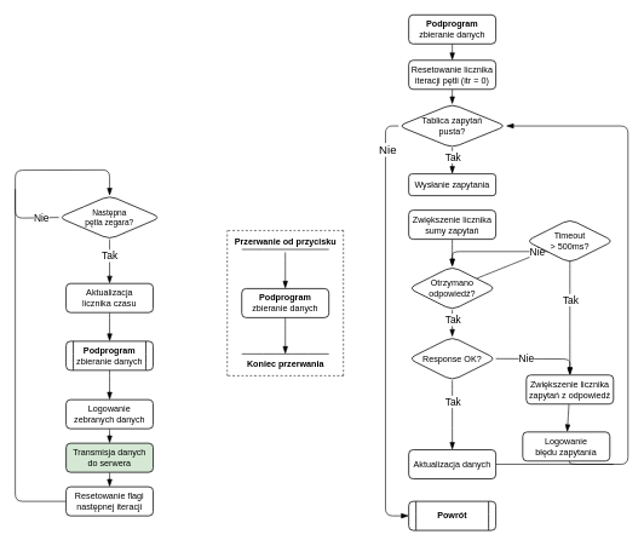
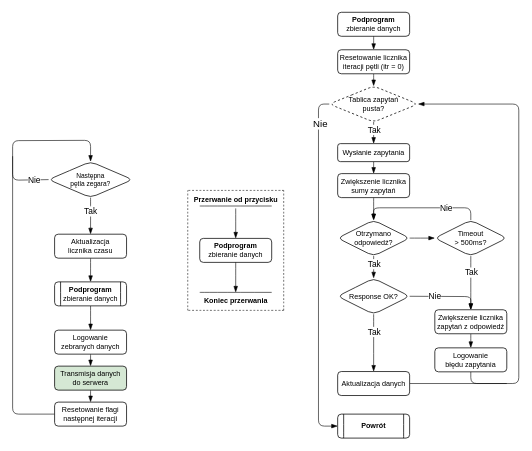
  <mxCell id="0" />
  <mxCell id="1" parent="0" />
  <mxCell id="2" style="edgeStyle=none;curved=1;rounded=0;orthogonalLoop=1;jettySize=auto;html=1;fontSize=12;startSize=8;endSize=8;fontFamily=Arimo;endArrow=blockThin;endFill=1;" parent="1" source="4" target="50" edge="1"><mxGeometry relative="1" as="geometry"><mxPoint x="150" y="363.5" as="targetPoint" /></mxGeometry></mxCell>
  <mxCell id="3" value="Tak" style="edgeLabel;html=1;align=center;verticalAlign=middle;resizable=0;points=[];fontSize=14;fontFamily=Arimo;" parent="2" vertex="1" connectable="0"><mxGeometry x="-0.264" y="-1" relative="1" as="geometry"><mxPoint as="offset" /></mxGeometry></mxCell>
  <mxCell id="4" value="Następna&lt;br style=&quot;font-size: 11px;&quot;&gt;pętla zegara?" style="rhombus;whiteSpace=wrap;html=1;fontFamily=Arimo;fontSize=11;strokeWidth=1.25;rounded=1;" parent="1" vertex="1"><mxGeometry x="80" y="269" width="140" height="60" as="geometry" /></mxCell>
  <mxCell id="5" style="edgeStyle=none;curved=1;rounded=0;orthogonalLoop=1;jettySize=auto;html=1;exitX=0.5;exitY=1;exitDx=0;exitDy=0;entryX=0.5;entryY=0;entryDx=0;entryDy=0;fontSize=12;startSize=8;endSize=8;fontFamily=Arimo;endArrow=blockThin;endFill=1;" parent="1" source="6" target="24" edge="1"><mxGeometry relative="1" as="geometry" /></mxCell>
  <mxCell id="6" value="Resetowanie licznika&lt;br&gt;iteracji pętli (itr = 0)" style="rounded=1;whiteSpace=wrap;html=1;fontSize=12;glass=0;strokeWidth=1.25;shadow=0;fontFamily=Arimo;container=0;" parent="1" vertex="1"><mxGeometry x="562" y="82.5" width="120" height="40" as="geometry" /></mxCell>
+ <mxCell id="7" style="edgeStyle=none;curved=1;rounded=0;orthogonalLoop=1;jettySize=auto;html=1;fontSize=12;startSize=8;endSize=8;fontFamily=Arimo;endArrow=blockThin;endFill=1;" parent="1" source="8" target="59" edge="1"><mxGeometry relative="1" as="geometry"><mxPoint x="584" y="319" as="targetPoint" /></mxGeometry></mxCell>
  <mxCell id="8" value="Wysłanie zapytania" style="rounded=1;whiteSpace=wrap;html=1;fontSize=12;glass=0;strokeWidth=1.25;shadow=0;fontFamily=Arimo;container=0;" parent="1" vertex="1"><mxGeometry x="562" y="239" width="120" height="30" as="geometry" /></mxCell>
  <mxCell id="9" style="edgeStyle=none;curved=1;rounded=0;orthogonalLoop=1;jettySize=auto;html=1;fontSize=12;startSize=8;endSize=8;fontFamily=Arimo;endArrow=blockThin;endFill=1;" parent="1" source="10" edge="1"><mxGeometry relative="1" as="geometry"><mxPoint x="392" y="397" as="targetPoint" /></mxGeometry></mxCell>
  <mxCell id="10" value="Przerwanie od przycisku" style="text;html=1;align=center;verticalAlign=middle;resizable=0;points=[];autosize=1;strokeColor=none;fillColor=none;fontSize=12;fontFamily=Arimo;fontStyle=1;container=0;rounded=1;" parent="1" vertex="1"><mxGeometry x="312" y="317" width="160" height="30" as="geometry" /></mxCell>
  <mxCell id="11" value="" style="endArrow=none;html=1;rounded=1;fontSize=12;startSize=8;endSize=8;curved=1;fontFamily=Arimo;" parent="1" edge="1"><mxGeometry width="50" height="50" relative="1" as="geometry"><mxPoint x="332" y="343" as="sourcePoint" /><mxPoint x="452" y="343" as="targetPoint" /></mxGeometry></mxCell>
  <mxCell id="12" value="" style="endArrow=none;html=1;rounded=1;fontSize=12;startSize=8;endSize=8;curved=1;fontFamily=Arimo;" parent="1" edge="1"><mxGeometry width="50" height="50" relative="1" as="geometry"><mxPoint x="332" y="487" as="sourcePoint" /><mxPoint x="452" y="487" as="targetPoint" /></mxGeometry></mxCell>
  <mxCell id="13" value="Koniec przerwania" style="text;html=1;align=center;verticalAlign=middle;resizable=0;points=[];autosize=1;strokeColor=none;fillColor=none;fontSize=12;fontFamily=Arimo;fontStyle=1;container=0;rounded=1;" parent="1" vertex="1"><mxGeometry x="327" y="487" width="130" height="30" as="geometry" /></mxCell>
  <mxCell id="14" value="" style="group;rounded=1;fontFamily=Arimo;" parent="1" vertex="1" connectable="0"><mxGeometry x="312" y="317" width="160" height="200" as="geometry" /></mxCell>
  <mxCell id="15" value="" style="endArrow=none;dashed=1;html=1;rounded=1;fontSize=12;startSize=8;endSize=8;curved=1;fontFamily=Arimo;" parent="14" edge="1"><mxGeometry width="50" height="50" relative="1" as="geometry"><mxPoint y="200" as="sourcePoint" /><mxPoint as="targetPoint" /></mxGeometry></mxCell>
  <mxCell id="16" value="" style="endArrow=none;dashed=1;html=1;rounded=1;fontSize=12;startSize=8;endSize=8;curved=1;fontFamily=Arimo;" parent="14" edge="1"><mxGeometry width="50" height="50" relative="1" as="geometry"><mxPoint x="160" y="200" as="sourcePoint" /><mxPoint x="160" as="targetPoint" /></mxGeometry></mxCell>
  <mxCell id="17" value="" style="endArrow=none;dashed=1;html=1;rounded=1;fontSize=12;startSize=8;endSize=8;curved=1;fontFamily=Arimo;" parent="14" edge="1"><mxGeometry width="50" height="50" relative="1" as="geometry"><mxPoint x="160" y="200" as="sourcePoint" /><mxPoint y="200" as="targetPoint" /></mxGeometry></mxCell>
  <mxCell id="18" value="" style="endArrow=none;dashed=1;html=1;rounded=1;fontSize=12;startSize=8;endSize=8;curved=1;fontFamily=Arimo;" parent="14" edge="1"><mxGeometry width="50" height="50" relative="1" as="geometry"><mxPoint x="160" as="sourcePoint" /><mxPoint as="targetPoint" /></mxGeometry></mxCell>
  <mxCell id="19" value="&lt;b&gt;Podprogram&lt;br&gt;&lt;/b&gt;zbieranie danych" style="rounded=1;whiteSpace=wrap;html=1;fontSize=12;glass=0;strokeWidth=1.25;shadow=0;fontFamily=Arimo;container=0;" parent="14" vertex="1"><mxGeometry x="20" y="80" width="120" height="40" as="geometry" /></mxCell>
  <mxCell id="20" style="edgeStyle=none;curved=1;rounded=0;orthogonalLoop=1;jettySize=auto;html=1;exitX=0.5;exitY=1;exitDx=0;exitDy=0;fontSize=12;startSize=8;endSize=8;fontFamily=Arimo;endArrow=blockThin;endFill=1;" parent="1" source="24" target="8" edge="1"><mxGeometry relative="1" as="geometry" /></mxCell>
  <mxCell id="21" value="Tak" style="edgeLabel;html=1;align=center;verticalAlign=middle;resizable=0;points=[];fontSize=14;fontFamily=Arimo;" parent="20" vertex="1" connectable="0"><mxGeometry x="-0.429" relative="1" as="geometry"><mxPoint y="2" as="offset" /></mxGeometry></mxCell>
  <mxCell id="22" style="edgeStyle=none;rounded=1;orthogonalLoop=1;jettySize=auto;html=1;exitX=0;exitY=0.5;exitDx=0;exitDy=0;fontSize=12;startSize=8;endSize=8;entryX=0;entryY=0.5;entryDx=0;entryDy=0;fontFamily=Arimo;endArrow=blockThin;endFill=1;" parent="1" source="24" target="64" edge="1"><mxGeometry relative="1" as="geometry"><mxPoint x="550" y="690" as="targetPoint" /><Array as="points"><mxPoint x="530" y="173" /><mxPoint x="530" y="710" /></Array></mxGeometry></mxCell>
  <mxCell id="23" value="Nie" style="edgeLabel;html=1;align=center;verticalAlign=middle;resizable=0;points=[];fontSize=16;fontFamily=Arimo;" parent="22" vertex="1" connectable="0"><mxGeometry x="-0.895" y="2" relative="1" as="geometry"><mxPoint y="19" as="offset" /></mxGeometry></mxCell>
- <mxCell id="24" value="Tablica zapytań&lt;br&gt;pusta?" style="rhombus;whiteSpace=wrap;html=1;fontFamily=Arimo;fontSize=12;strokeWidth=1.25;rounded=1;" parent="1" vertex="1"><mxGeometry x="548" y="143" width="148" height="60" as="geometry" /></mxCell>
+ <mxCell id="24" value="Tablica zapytań&lt;br&gt;pusta?" style="rhombus;whiteSpace=wrap;html=1;fontFamily=Arimo;fontSize=12;strokeWidth=1.25;rounded=1;dashed=1;" parent="1" vertex="1"><mxGeometry x="548" y="143" width="148" height="60" as="geometry" /></mxCell>
  <mxCell id="25" style="edgeStyle=none;curved=1;rounded=0;orthogonalLoop=1;jettySize=auto;html=1;fontSize=12;startSize=8;endSize=8;fontFamily=Arimo;endArrow=blockThin;endFill=1;" parent="1" source="26" target="55" edge="1"><mxGeometry relative="1" as="geometry" /></mxCell>
  <mxCell id="26" value="Logowanie&lt;br&gt;zebranych danych" style="rounded=1;whiteSpace=wrap;html=1;fontSize=12;glass=0;strokeWidth=1.25;shadow=0;fontFamily=Arimo;container=0;" parent="1" vertex="1"><mxGeometry x="90" y="550" width="120" height="40" as="geometry" /></mxCell>
  <mxCell id="27" value="" style="endArrow=none;html=1;rounded=1;fontSize=12;startSize=8;endSize=8;exitX=0;exitY=0.5;exitDx=0;exitDy=0;endFill=0;fontFamily=Arimo;" parent="1" source="4" edge="1"><mxGeometry relative="1" as="geometry"><mxPoint x="-88" y="323.5" as="sourcePoint" /><mxPoint x="20" y="260" as="targetPoint" /><Array as="points"><mxPoint x="20" y="300" /></Array></mxGeometry></mxCell>
  <mxCell id="28" value="Nie" style="edgeLabel;resizable=0;html=1;align=center;verticalAlign=middle;fontSize=14;fontFamily=Arimo;" parent="27" connectable="0" vertex="1"><mxGeometry relative="1" as="geometry"><mxPoint x="25" as="offset" /></mxGeometry></mxCell>
  <mxCell id="29" style="edgeStyle=none;curved=1;rounded=0;orthogonalLoop=1;jettySize=auto;html=1;fontSize=12;startSize=8;endSize=8;fontFamily=Arimo;endArrow=blockThin;endFill=1;" parent="1" source="32" target="37" edge="1"><mxGeometry relative="1" as="geometry" /></mxCell>
  <mxCell id="30" style="edgeStyle=none;curved=1;rounded=0;orthogonalLoop=1;jettySize=auto;html=1;fontSize=12;startSize=8;endSize=8;fontFamily=Arimo;endArrow=blockThin;endFill=1;" parent="1" source="32" target="44" edge="1"><mxGeometry relative="1" as="geometry" /></mxCell>
  <mxCell id="31" value="Tak" style="edgeLabel;html=1;align=center;verticalAlign=middle;resizable=0;points=[];fontSize=14;fontFamily=Arimo;" parent="30" vertex="1" connectable="0"><mxGeometry x="-0.225" y="-2" relative="1" as="geometry"><mxPoint x="2" y="-1" as="offset" /></mxGeometry></mxCell>
  <mxCell id="32" value="Otrzymano&lt;br&gt;odpowiedź?" style="rhombus;whiteSpace=wrap;html=1;fontFamily=Arimo;fontSize=12;strokeWidth=1.25;rounded=1;" parent="1" vertex="1"><mxGeometry x="562" y="366.5" width="120" height="60" as="geometry" /></mxCell>
  <mxCell id="33" style="edgeStyle=none;rounded=1;orthogonalLoop=1;jettySize=auto;html=1;fontSize=12;startSize=8;endSize=8;entryX=0.5;entryY=0;entryDx=0;entryDy=0;fontFamily=Arimo;endArrow=blockThin;endFill=1;" parent="1" source="37" target="32" edge="1"><mxGeometry relative="1" as="geometry"><mxPoint x="722" y="340" as="targetPoint" /><Array as="points"><mxPoint x="784" y="346" /><mxPoint x="622" y="346" /></Array></mxGeometry></mxCell>
  <mxCell id="34" value="Nie" style="edgeLabel;html=1;align=center;verticalAlign=middle;resizable=0;points=[];fontSize=14;fontFamily=Arimo;" parent="33" vertex="1" connectable="0"><mxGeometry x="-0.797" y="-1" relative="1" as="geometry"><mxPoint x="-41" y="1" as="offset" /></mxGeometry></mxCell>
  <mxCell id="35" style="edgeStyle=none;curved=1;rounded=0;orthogonalLoop=1;jettySize=auto;html=1;fontSize=12;startSize=8;endSize=8;fontFamily=Arimo;endArrow=blockThin;endFill=1;" parent="1" source="37" target="39" edge="1"><mxGeometry relative="1" as="geometry" /></mxCell>
  <mxCell id="36" value="Tak" style="edgeLabel;html=1;align=center;verticalAlign=middle;resizable=0;points=[];fontSize=14;fontFamily=Arimo;" parent="35" vertex="1" connectable="0"><mxGeometry x="-0.28" relative="1" as="geometry"><mxPoint y="-5" as="offset" /></mxGeometry></mxCell>
- <mxCell id="37" value="Timeout&lt;br&gt;&amp;gt; 500ms?" style="rhombus;whiteSpace=wrap;html=1;fontFamily=Arimo;fontSize=12;strokeWidth=1.25;rounded=1;" parent="1" vertex="1"><mxGeometry x="724" y="301.5" width="120" height="60" as="geometry" /></mxCell>
+ <mxCell id="37" value="Timeout&lt;br&gt;&amp;gt; 500ms?" style="rhombus;whiteSpace=wrap;html=1;fontFamily=Arimo;fontSize=12;strokeWidth=1.25;rounded=1;" parent="1" vertex="1"><mxGeometry x="724" y="366.5" width="120" height="60" as="geometry" /></mxCell>
  <mxCell id="38" style="edgeStyle=none;curved=1;rounded=0;orthogonalLoop=1;jettySize=auto;html=1;fontSize=12;startSize=8;endSize=8;fontFamily=Arimo;endArrow=blockThin;endFill=1;" parent="1" source="39" target="57" edge="1"><mxGeometry relative="1" as="geometry" /></mxCell>
  <mxCell id="39" value="Zwiększenie licznika&lt;br&gt;zapytań z odpowiedź" style="rounded=1;whiteSpace=wrap;html=1;fontSize=12;glass=0;strokeWidth=1.25;shadow=0;fontFamily=Arimo;container=0;" parent="1" vertex="1"><mxGeometry x="724" y="516" width="120" height="40" as="geometry" /></mxCell>
  <mxCell id="40" style="edgeStyle=none;rounded=1;orthogonalLoop=1;jettySize=auto;html=1;exitX=1;exitY=0.5;exitDx=0;exitDy=0;fontSize=12;startSize=8;endSize=8;entryX=0.5;entryY=0;entryDx=0;entryDy=0;fontFamily=Arimo;endArrow=blockThin;endFill=1;" parent="1" source="44" target="39" edge="1"><mxGeometry relative="1" as="geometry"><mxPoint x="742" y="523" as="targetPoint" /><Array as="points"><mxPoint x="784" y="494" /></Array></mxGeometry></mxCell>
  <mxCell id="41" value="&lt;font style=&quot;font-size: 14px;&quot;&gt;Nie&lt;/font&gt;" style="edgeLabel;html=1;align=center;verticalAlign=middle;resizable=0;points=[];fontSize=14;fontFamily=Arimo;" parent="40" vertex="1" connectable="0"><mxGeometry x="-0.679" y="-2" relative="1" as="geometry"><mxPoint x="22" y="-2" as="offset" /></mxGeometry></mxCell>
  <mxCell id="42" style="edgeStyle=none;curved=1;rounded=0;orthogonalLoop=1;jettySize=auto;html=1;fontSize=12;startSize=8;endSize=8;fontFamily=Arimo;endArrow=blockThin;endFill=1;" parent="1" source="44" target="46" edge="1"><mxGeometry relative="1" as="geometry" /></mxCell>
  <mxCell id="43" value="Tak" style="edgeLabel;html=1;align=center;verticalAlign=middle;resizable=0;points=[];fontSize=14;fontFamily=Arimo;" parent="42" vertex="1" connectable="0"><mxGeometry x="-0.6" relative="1" as="geometry"><mxPoint y="10" as="offset" /></mxGeometry></mxCell>
  <mxCell id="44" value="Response OK?" style="rhombus;whiteSpace=wrap;html=1;fontFamily=Arimo;fontSize=12;strokeWidth=1.25;rounded=1;" parent="1" vertex="1"><mxGeometry x="562" y="463.5" width="120" height="60" as="geometry" /></mxCell>
  <mxCell id="45" style="edgeStyle=none;rounded=1;orthogonalLoop=1;jettySize=auto;html=1;fontSize=12;startSize=8;endSize=8;exitX=1;exitY=0.5;exitDx=0;exitDy=0;endArrow=none;endFill=0;fontFamily=Arimo;" parent="1" source="46" edge="1"><mxGeometry relative="1" as="geometry"><mxPoint x="844" y="639" as="targetPoint" /><mxPoint x="1174" y="721.5" as="sourcePoint" /></mxGeometry></mxCell>
  <mxCell id="46" value="Aktualizacja danych" style="rounded=1;whiteSpace=wrap;html=1;fontSize=12;glass=0;strokeWidth=1.25;shadow=0;fontFamily=Arimo;container=0;" parent="1" vertex="1"><mxGeometry x="562" y="619" width="120" height="40" as="geometry" /></mxCell>
  <mxCell id="47" style="edgeStyle=none;curved=1;rounded=0;orthogonalLoop=1;jettySize=auto;html=1;entryX=0.5;entryY=0;entryDx=0;entryDy=0;fontSize=12;startSize=8;endSize=8;fontFamily=Arimo;endArrow=blockThin;endFill=1;" parent="1" target="6" edge="1"><mxGeometry relative="1" as="geometry"><mxPoint x="622" y="59" as="sourcePoint" /></mxGeometry></mxCell>
  <mxCell id="48" style="edgeStyle=none;curved=1;rounded=0;orthogonalLoop=1;jettySize=auto;html=1;exitX=0.5;exitY=1;exitDx=0;exitDy=0;fontSize=12;startSize=8;endSize=8;fontFamily=Arimo;endArrow=blockThin;endFill=1;" parent="1" target="13" edge="1"><mxGeometry relative="1" as="geometry"><mxPoint x="392" y="437" as="sourcePoint" /></mxGeometry></mxCell>
  <mxCell id="49" style="edgeStyle=none;curved=1;rounded=0;orthogonalLoop=1;jettySize=auto;html=1;fontSize=12;startSize=8;endSize=8;fontFamily=Arimo;endArrow=blockThin;endFill=1;" parent="1" source="50" target="60" edge="1"><mxGeometry relative="1" as="geometry" /></mxCell>
  <mxCell id="50" value="Aktualizacja &lt;br&gt;licznika czasu" style="rounded=1;whiteSpace=wrap;html=1;fontSize=12;glass=0;strokeWidth=1.25;shadow=0;fontFamily=Arimo;" parent="1" vertex="1"><mxGeometry x="90" y="390" width="120" height="40" as="geometry" /></mxCell>
  <mxCell id="51" style="edgeStyle=none;rounded=1;orthogonalLoop=1;jettySize=auto;html=1;fontSize=12;startSize=8;endSize=8;entryX=0.5;entryY=0;entryDx=0;entryDy=0;exitX=0;exitY=0.5;exitDx=0;exitDy=0;fontFamily=Arimo;endArrow=blockThin;endFill=1;" parent="1" source="52" target="4" edge="1"><mxGeometry relative="1" as="geometry"><mxPoint x="262" y="233.5" as="targetPoint" /><mxPoint x="262" y="543.5" as="sourcePoint" /><Array as="points"><mxPoint x="20" y="690" /><mxPoint x="20" y="234" /><mxPoint x="150" y="233.5" /></Array></mxGeometry></mxCell>
  <mxCell id="52" value="Resetowanie flagi&lt;br&gt;następnej iteracji" style="rounded=1;whiteSpace=wrap;html=1;fontSize=12;glass=0;strokeWidth=1.25;shadow=0;fontFamily=Arimo;" parent="1" vertex="1"><mxGeometry x="90" y="670" width="120" height="40" as="geometry" /></mxCell>
  <mxCell id="53" style="edgeStyle=none;curved=1;rounded=0;orthogonalLoop=1;jettySize=auto;html=1;exitX=0.5;exitY=1;exitDx=0;exitDy=0;fontSize=12;startSize=8;endSize=8;fontFamily=Arimo;endArrow=blockThin;endFill=1;" parent="1" source="60" target="26" edge="1"><mxGeometry relative="1" as="geometry"><mxPoint x="150" y="540" as="targetPoint" /></mxGeometry></mxCell>
  <mxCell id="54" style="edgeStyle=none;curved=1;rounded=0;orthogonalLoop=1;jettySize=auto;html=1;entryX=0.5;entryY=0;entryDx=0;entryDy=0;fontSize=12;startSize=8;endSize=8;fontFamily=Arimo;endArrow=blockThin;endFill=1;" parent="1" source="55" target="52" edge="1"><mxGeometry relative="1" as="geometry" /></mxCell>
  <mxCell id="55" value="Transmisja danych&lt;br&gt;do serwera" style="rounded=1;whiteSpace=wrap;html=1;fontSize=12;glass=0;strokeWidth=1.25;shadow=0;fontFamily=Arimo;fillColor=#d5e8d4;" parent="1" vertex="1"><mxGeometry x="90" y="610" width="120" height="40" as="geometry" /></mxCell>
  <mxCell id="56" style="edgeStyle=none;rounded=1;orthogonalLoop=1;jettySize=auto;html=1;fontSize=12;startSize=8;endSize=8;entryX=1;entryY=0.5;entryDx=0;entryDy=0;fontFamily=Arimo;endArrow=blockThin;endFill=1;" parent="1" source="57" target="24" edge="1"><mxGeometry relative="1" as="geometry"><mxPoint x="694" y="239" as="targetPoint" /><Array as="points"><mxPoint x="784" y="639" /><mxPoint x="864" y="639" /><mxPoint x="864" y="173" /></Array></mxGeometry></mxCell>
- <mxCell id="57" value="Logowanie&lt;br&gt;błędu zapytania" style="rounded=1;whiteSpace=wrap;html=1;fontSize=12;glass=0;strokeWidth=1.25;shadow=0;fontFamily=Arimo;container=0;" parent="1" vertex="1"><mxGeometry x="719" y="594.5" width="120" height="40" as="geometry" /></mxCell>
+ <mxCell id="57" value="Logowanie&lt;br&gt;błędu zapytania" style="rounded=1;whiteSpace=wrap;html=1;fontSize=12;glass=0;strokeWidth=1.25;shadow=0;fontFamily=Arimo;container=0;" parent="1" vertex="1"><mxGeometry x="724" y="579.5" width="120" height="40" as="geometry" /></mxCell>
  <mxCell id="58" style="edgeStyle=none;curved=1;rounded=0;orthogonalLoop=1;jettySize=auto;html=1;fontSize=12;startSize=8;endSize=8;fontFamily=Arimo;endArrow=blockThin;endFill=1;" parent="1" source="59" target="32" edge="1"><mxGeometry relative="1" as="geometry" /></mxCell>
  <mxCell id="59" value="Zwiększenie licznika&lt;br&gt;sumy zapytań" style="rounded=1;whiteSpace=wrap;html=1;fontSize=12;glass=0;strokeWidth=1.25;shadow=0;fontFamily=Arimo;container=0;" parent="1" vertex="1"><mxGeometry x="562" y="289" width="120" height="40" as="geometry" /></mxCell>
  <mxCell id="60" value="&lt;b&gt;Podprogram&lt;br&gt;&lt;/b&gt;zbieranie danych" style="rounded=1;whiteSpace=wrap;html=1;fontSize=12;glass=0;strokeWidth=1.25;shadow=0;fontFamily=Arimo;container=0;" parent="1" vertex="1"><mxGeometry x="90" y="469.5" width="120" height="40" as="geometry" /></mxCell>
  <mxCell id="61" value="" style="endArrow=none;html=1;rounded=0;fontSize=12;startSize=8;endSize=8;curved=1;strokeWidth=1.25;fontFamily=Arimo;" parent="1" edge="1"><mxGeometry width="50" height="50" relative="1" as="geometry"><mxPoint x="100" y="509.5" as="sourcePoint" /><mxPoint x="100" y="469.5" as="targetPoint" /></mxGeometry></mxCell>
  <mxCell id="62" value="" style="endArrow=none;html=1;rounded=0;fontSize=12;startSize=8;endSize=8;curved=1;strokeWidth=1.25;fontFamily=Arimo;" parent="1" edge="1"><mxGeometry width="50" height="50" relative="1" as="geometry"><mxPoint x="200" y="509.5" as="sourcePoint" /><mxPoint x="200" y="469.5" as="targetPoint" /></mxGeometry></mxCell>
  <mxCell id="63" value="&lt;b&gt;Podprogram&lt;br&gt;&lt;/b&gt;zbieranie danych" style="rounded=1;whiteSpace=wrap;html=1;fontSize=12;glass=0;strokeWidth=1.25;shadow=0;fontFamily=Arimo;container=0;" parent="1" vertex="1"><mxGeometry x="562" y="20" width="120" height="40" as="geometry" /></mxCell>
  <mxCell id="64" value="&lt;b&gt;Powrót&lt;/b&gt;" style="rounded=1;whiteSpace=wrap;html=1;fontSize=12;glass=0;strokeWidth=1.25;shadow=0;fontFamily=Arimo;container=0;" parent="1" vertex="1"><mxGeometry x="562" y="690" width="120" height="40" as="geometry" /></mxCell>
  <mxCell id="65" value="" style="endArrow=none;html=1;rounded=0;fontSize=12;startSize=8;endSize=8;curved=1;strokeWidth=1.25;fontFamily=Arimo;" parent="1" edge="1"><mxGeometry width="50" height="50" relative="1" as="geometry"><mxPoint x="572" y="730" as="sourcePoint" /><mxPoint x="572" y="690" as="targetPoint" /></mxGeometry></mxCell>
  <mxCell id="66" value="" style="endArrow=none;html=1;rounded=0;fontSize=12;startSize=8;endSize=8;curved=1;strokeWidth=1.25;fontFamily=Arimo;" parent="1" edge="1"><mxGeometry width="50" height="50" relative="1" as="geometry"><mxPoint x="672" y="730" as="sourcePoint" /><mxPoint x="672" y="690" as="targetPoint" /></mxGeometry></mxCell>
